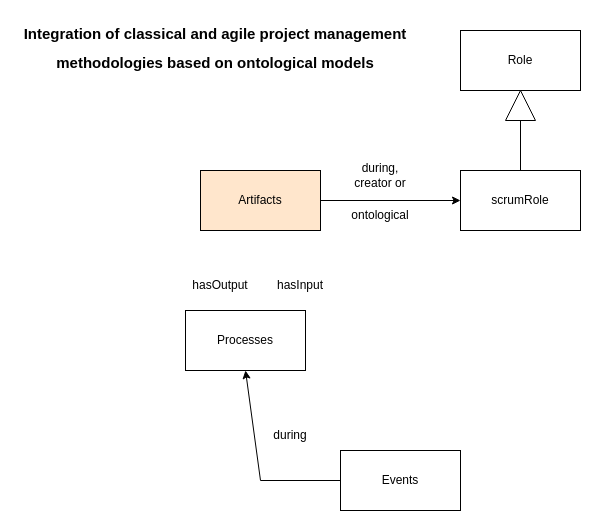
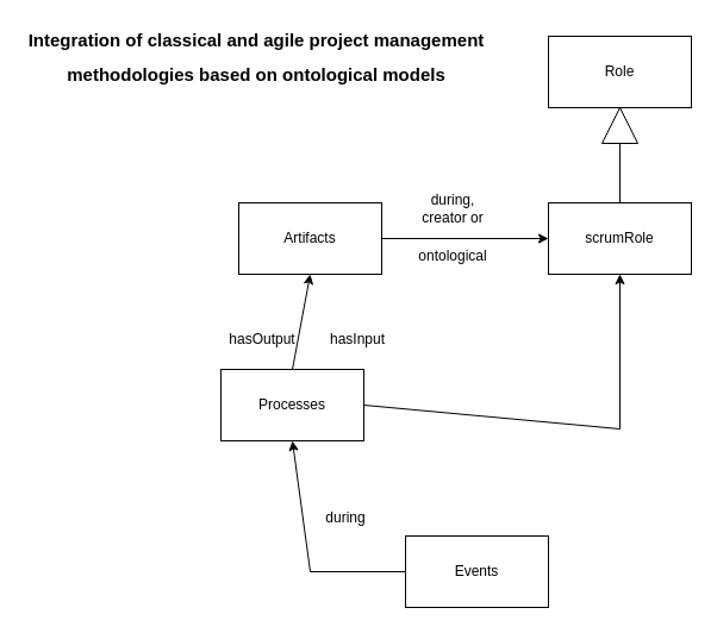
  <mxCell id="0" />
  <mxCell id="1" parent="0" />
- <mxCell id="2" value="Artifacts" style="rounded=0;whiteSpace=wrap;html=1;fillColor=#ffe6cc;" vertex="1" parent="1"><mxGeometry x="200" y="160" width="120" height="60" as="geometry" /></mxCell>
+ <mxCell id="2" value="Artifacts" style="rounded=0;whiteSpace=wrap;html=1;" vertex="1" parent="1"><mxGeometry x="200" y="160" width="120" height="60" as="geometry" /></mxCell>
  <mxCell id="3" value="scrumRole" style="rounded=0;whiteSpace=wrap;html=1;" vertex="1" parent="1"><mxGeometry x="460" y="160" width="120" height="60" as="geometry" /></mxCell>
  <mxCell id="4" value="Role" style="rounded=0;whiteSpace=wrap;html=1;" vertex="1" parent="1"><mxGeometry x="460" y="20" width="120" height="60" as="geometry" /></mxCell>
  <mxCell id="5" value="" style="triangle;whiteSpace=wrap;html=1;rotation=-90;" vertex="1" parent="1"><mxGeometry x="505" y="80" width="30" height="30" as="geometry" /></mxCell>
  <mxCell id="6" value="" style="endArrow=none;html=1;rounded=0;entryX=0;entryY=0.5;entryDx=0;entryDy=0;exitX=0.5;exitY=0;exitDx=0;exitDy=0;" edge="1" parent="1" source="3" target="5"><mxGeometry width="50" height="50" relative="1" as="geometry"><mxPoint x="330" y="220" as="sourcePoint" /><mxPoint x="380" y="170" as="targetPoint" /></mxGeometry></mxCell>
  <mxCell id="7" value="" style="endArrow=classic;html=1;rounded=0;entryX=0;entryY=0.5;entryDx=0;entryDy=0;exitX=1;exitY=0.5;exitDx=0;exitDy=0;" edge="1" parent="1" source="2" target="3"><mxGeometry width="50" height="50" relative="1" as="geometry"><mxPoint x="330" y="220" as="sourcePoint" /><mxPoint x="380" y="170" as="targetPoint" /></mxGeometry></mxCell>
  <mxCell id="8" value="during, creator or" style="text;html=1;strokeColor=none;fillColor=none;align=center;verticalAlign=middle;whiteSpace=wrap;rounded=0;" vertex="1" parent="1"><mxGeometry x="350" y="150" width="60" height="30" as="geometry" /></mxCell>
  <mxCell id="9" value="ontological" style="text;html=1;strokeColor=none;fillColor=none;align=center;verticalAlign=middle;whiteSpace=wrap;rounded=0;" vertex="1" parent="1"><mxGeometry x="350" y="190" width="60" height="30" as="geometry" /></mxCell>
  <mxCell id="10" value="Processes" style="rounded=0;whiteSpace=wrap;html=1;" vertex="1" parent="1"><mxGeometry x="185" y="300" width="120" height="60" as="geometry" /></mxCell>
+ <mxCell id="11" value="" style="endArrow=classic;html=1;rounded=0;entryX=0.5;entryY=1;entryDx=0;entryDy=0;exitX=0.5;exitY=0;exitDx=0;exitDy=0;" edge="1" parent="1" source="10" target="2"><mxGeometry width="50" height="50" relative="1" as="geometry"><mxPoint x="380" y="160" as="sourcePoint" /><mxPoint x="330" y="210" as="targetPoint" /></mxGeometry></mxCell>
  <mxCell id="12" value="hasInput" style="text;html=1;strokeColor=none;fillColor=none;align=center;verticalAlign=middle;whiteSpace=wrap;rounded=0;" vertex="1" parent="1"><mxGeometry x="270" y="260" width="60" height="30" as="geometry" /></mxCell>
  <mxCell id="13" value="hasOutput" style="text;html=1;strokeColor=none;fillColor=none;align=center;verticalAlign=middle;whiteSpace=wrap;rounded=0;" vertex="1" parent="1"><mxGeometry x="190" y="260" width="60" height="30" as="geometry" /></mxCell>
+ <mxCell id="14" value="" style="endArrow=classic;html=1;rounded=0;exitX=1;exitY=0.5;exitDx=0;exitDy=0;entryX=0.5;entryY=1;entryDx=0;entryDy=0;" edge="1" parent="1" source="10" target="3"><mxGeometry width="50" height="50" relative="1" as="geometry"><mxPoint x="330" y="210" as="sourcePoint" /><mxPoint x="380" y="160" as="targetPoint" /><Array as="points"><mxPoint x="520" y="350" /></Array></mxGeometry></mxCell>
  <mxCell id="15" value="Events" style="rounded=0;whiteSpace=wrap;html=1;" vertex="1" parent="1"><mxGeometry x="340" y="440" width="120" height="60" as="geometry" /></mxCell>
  <mxCell id="16" value="" style="endArrow=classic;html=1;rounded=0;exitX=0;exitY=0.5;exitDx=0;exitDy=0;entryX=0.5;entryY=1;entryDx=0;entryDy=0;" edge="1" parent="1" source="15" target="10"><mxGeometry width="50" height="50" relative="1" as="geometry"><mxPoint x="330" y="320" as="sourcePoint" /><mxPoint x="380" y="270" as="targetPoint" /><Array as="points"><mxPoint x="260" y="470" /></Array></mxGeometry></mxCell>
  <mxCell id="17" value="during" style="text;html=1;strokeColor=none;fillColor=none;align=center;verticalAlign=middle;whiteSpace=wrap;rounded=0;" vertex="1" parent="1"><mxGeometry x="260" y="410" width="60" height="30" as="geometry" /></mxCell>
  <mxCell id="18" value="&lt;h1 class=&quot;nova-legacy-e-text nova-legacy-e-text--size-xl nova-legacy-e-text--family-sans-serif nova-legacy-e-text--spacing-none nova-legacy-e-text--color-grey-900 research-detail-header-section__title&quot;&gt;&lt;font style=&quot;font-size: 15px;&quot;&gt;Integration of classical and agile project management methodologies based on ontological models&lt;/font&gt;&lt;/h1&gt;" style="text;html=1;strokeColor=none;fillColor=none;align=center;verticalAlign=middle;whiteSpace=wrap;rounded=0;" vertex="1" parent="1"><mxGeometry x="20" y="20" width="390" height="30" as="geometry" /></mxCell>
